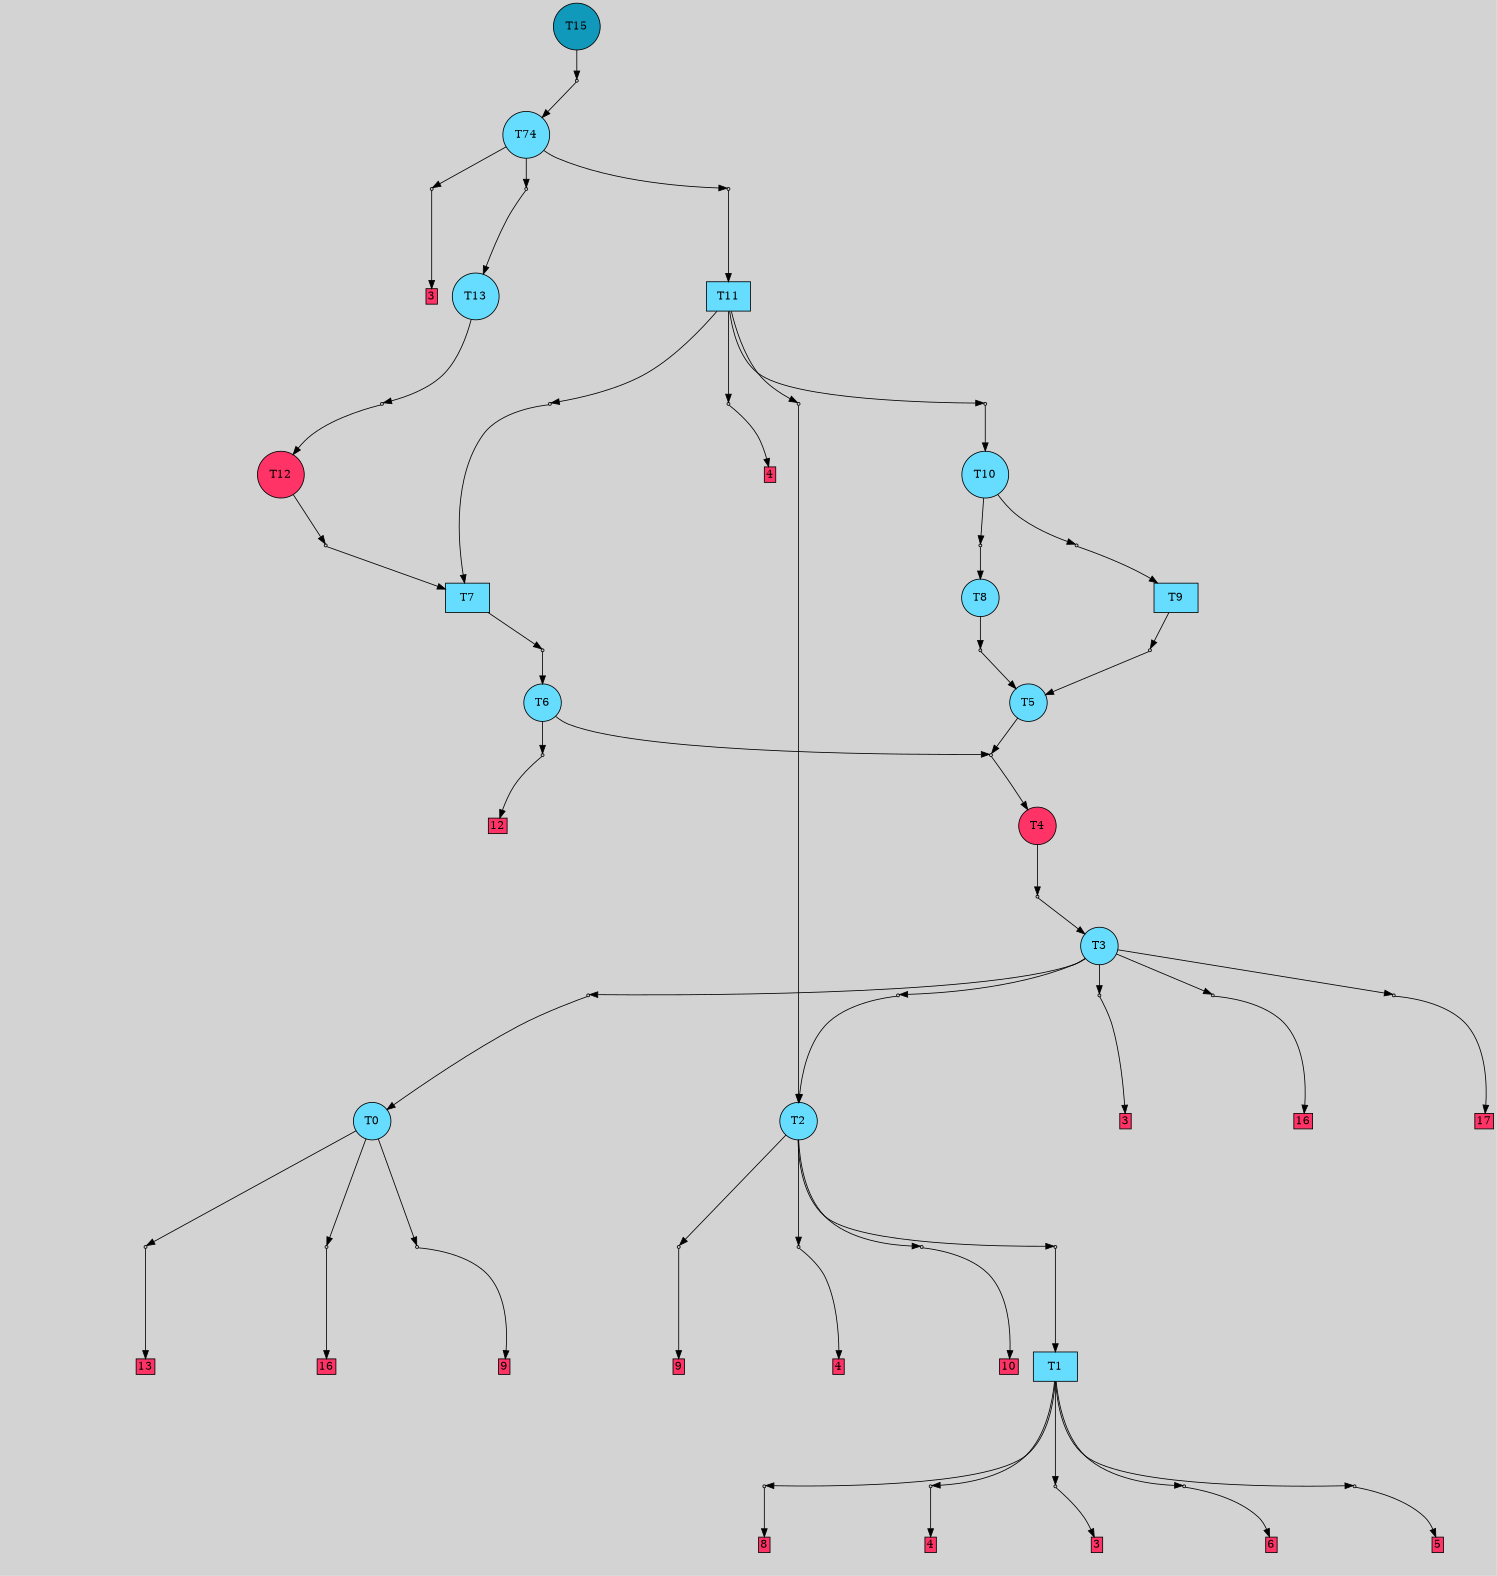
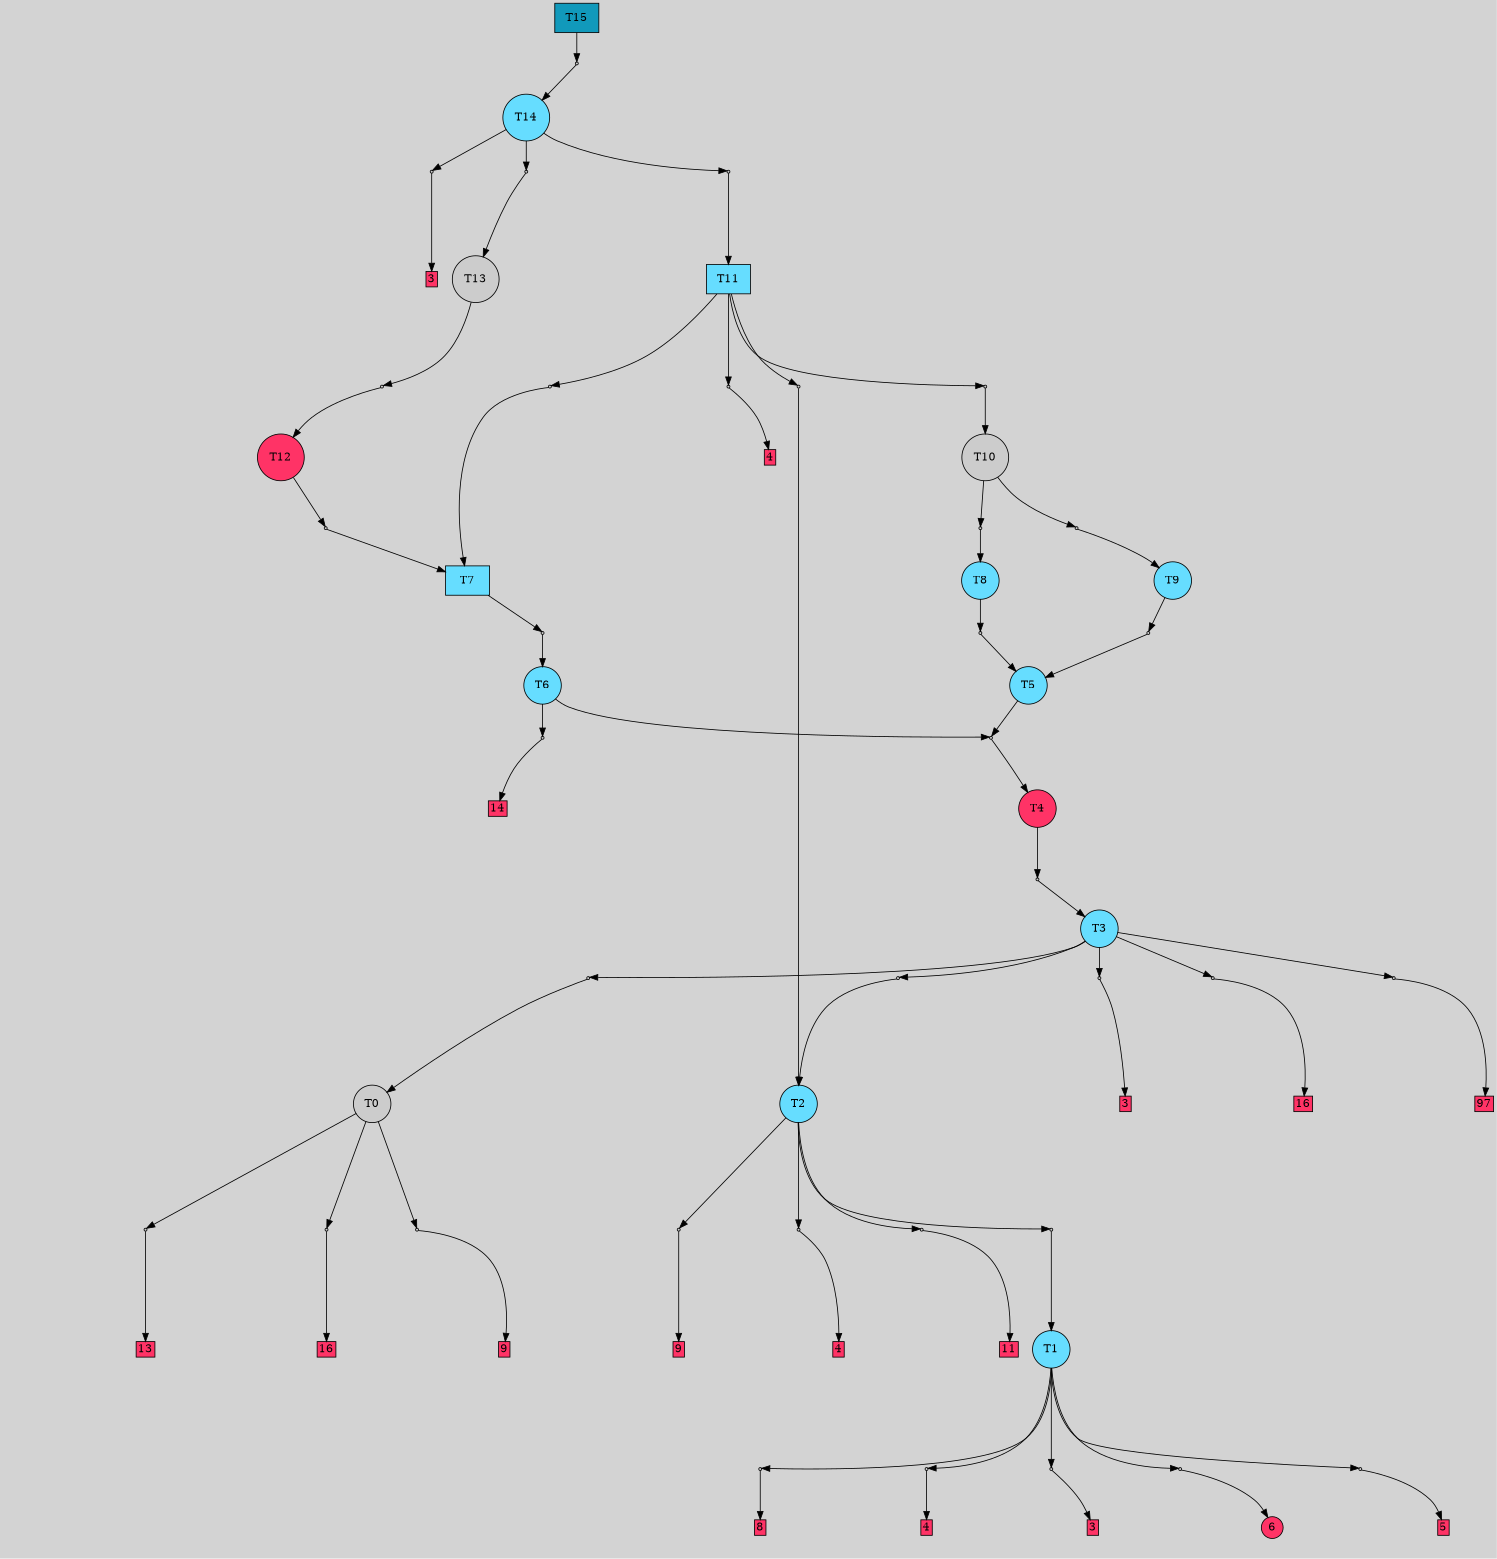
  digraph {
    bgcolor=lightgray
    node [shape=box style=filled]
-   T15 [fillcolor="#1199bb" shape=circle]
+   T15 [fillcolor="#1199bb"]
    P34 [fillcolor="#cccccc" shape=point]
-   T0 [fillcolor="#66ddff" shape=circle]
+   T0 [fillcolor="#cccccc" shape=circle]
    P0 [fillcolor="#cccccc" shape=point]
    P1 [fillcolor="#cccccc" shape=point]
    P2 [fillcolor="#cccccc" shape=point]
    n7 [label="5|7&1|307#1|662&#92;n2|4&1|239#0|103&#92;n4|2&0|1132#1|1163&#92;n7|2&0|890#0|492&#92;n0|0&1|457#0|1282&#92;n" style=invis]
    n8 [fillcolor="#ff3366" height=0 label=9 margin=0.03 width=0]
    n9 [label="6|7&1|526#1|971&#92;n4|0&0|935#1|431&#92;n" style=invis]
    n10 [fillcolor="#ff3366" height=0 label=13 margin=0.03 width=0]
    n11 [label="4|7&1|962#1|591&#92;n6|4&0|943#0|935&#92;n4|0&0|220#1|229&#92;n2|1&0|776#1|1288&#92;n4|5&1|198#0|617&#92;n2|2&1|749#1|810&#92;n4|7&1|552#1|1295&#92;n2|3&1|95#1|608&#92;n4|1&0|359#0|221&#92;n7|7&0|1303#0|312&#92;n1|6&0|911#0|603&#92;n1|0&0|842#0|65&#92;n4|0&0|1323#0|1176&#92;n2|0&0|870#0|456&#92;n" style=invis]
    n12 [fillcolor="#ff3366" height=0 label=16 margin=0.03 width=0]
-   T1 [fillcolor="#66ddff"]
+   T1 [fillcolor="#66ddff" shape=circle]
    P3 [fillcolor="#cccccc" shape=point]
    P4 [fillcolor="#cccccc" shape=point]
    P5 [fillcolor="#cccccc" shape=point]
    P6 [fillcolor="#cccccc" shape=point]
    P7 [fillcolor="#cccccc" shape=point]
    n19 [label="0|0&1|1178#1|647&#92;n" style=invis]
    n20 [fillcolor="#ff3366" height=0 label=8 margin=0.03 width=0]
    n21 [label="7|0&1|795#0|733&#92;n1|7&0|1200#1|309&#92;n7|5&1|207#0|40&#92;n3|0&0|501#0|239&#92;n" style=invis]
    n22 [fillcolor="#ff3366" height=0 label=4 margin=0.03 width=0]
    n23 [label="7|1&0|1020#1|702&#92;n3|0&1|933#0|1&#92;n" style=invis]
    n24 [fillcolor="#ff3366" height=0 label=3 margin=0.03 width=0]
    n25 [label="4|5&1|110#1|165&#92;n3|0&1|1122#0|1269&#92;n3|4&0|589#1|957&#92;n3|0&0|4#0|328&#92;n" style=invis]
-   n26 [fillcolor="#ff3366" height=0 label=6 margin=0.03 width=0]
+   n26 [fillcolor="#ff3366" height=0 label=6 margin=0.03 shape=circle width=0]
    n27 [label="2|3&1|343#1|929&#92;n6|2&0|315#0|827&#92;n0|0&1|637#0|1338&#92;n" style=invis]
    n28 [fillcolor="#ff3366" height=0 label=5 margin=0.03 width=0]
    T2 [fillcolor="#66ddff" shape=circle]
    P8 [fillcolor="#cccccc" shape=point]
    P9 [fillcolor="#cccccc" shape=point]
    P10 [fillcolor="#cccccc" shape=point]
    P11 [fillcolor="#cccccc" shape=point]
    n34 [label="1|0&1|112#1|712&#92;n" style=invis]
    n35 [fillcolor="#ff3366" height=0 label=4 margin=0.03 width=0]
    n36 [label="5|1&1|324#0|301&#92;n2|5&0|881#1|1048&#92;n4|0&0|589#0|608&#92;n" style=invis]
-   n37 [fillcolor="#ff3366" height=0 label=10 margin=0.03 width=0]
+   n37 [fillcolor="#ff3366" height=0 label=11 margin=0.03 width=0]
    n38 [label="1|0&1|998#1|1337&#92;n" style=invis]
    n39 [label="5|7&1|1250#0|415&#92;n2|4&1|239#0|103&#92;n5|2&0|1132#1|1163&#92;n7|2&0|890#0|492&#92;n0|0&1|457#0|1282&#92;n" style=invis]
    n40 [fillcolor="#ff3366" height=0 label=9 margin=0.03 width=0]
    T3 [fillcolor="#66ddff" shape=circle]
    P12 [fillcolor="#cccccc" shape=point]
    P13 [fillcolor="#cccccc" shape=point]
    P14 [fillcolor="#cccccc" shape=point]
    P15 [fillcolor="#cccccc" shape=point]
    P16 [fillcolor="#cccccc" shape=point]
    n47 [label="5|4&1|722#1|1054&#92;n4|5&0|1284#1|1106&#92;n1|0&1|513#0|1285&#92;n" style=invis]
-   n48 [fillcolor="#ff3366" height=0 label=17 margin=0.03 width=0]
+   n48 [fillcolor="#ff3366" height=0 label=97 margin=0.03 width=0]
    n49 [label="4|3&1|505#1|440&#92;n3|6&0|387#0|1243&#92;n4|5&1|552#0|678&#92;n2|0&0|627#1|1019&#92;n2|1&0|320#0|149&#92;n2|3&0|462#0|1041&#92;n1|0&1|1246#0|747&#92;n" style=invis]
    n50 [label="5|0&1|195#0|856&#92;n4|0&0|1232#0|184&#92;n2|1&0|1016#1|631&#92;n3|0&1|933#0|1&#92;n" style=invis]
    n51 [fillcolor="#ff3366" height=0 label=3 margin=0.03 width=0]
    n52 [label="7|7&1|730#1|939&#92;n4|2&1|750#1|1272&#92;n0|2&0|618#1|1042&#92;n4|4&1|870#1|1081&#92;n7|4&0|1276#1|34&#92;n5|0&0|682#0|282&#92;n4|5&0|959#0|348&#92;n1|6&1|1319#0|1016&#92;n3|0&1|449#0|741&#92;n1|0&0|566#0|704&#92;n" style=invis]
    n53 [label="0|2&1|111#1|668&#92;n4|7&1|1045#0|2&#92;n6|4&0|943#0|935&#92;n4|0&0|220#1|229&#92;n2|1&0|776#1|1288&#92;n4|5&1|198#0|617&#92;n2|2&1|749#1|810&#92;n4|7&1|552#1|1295&#92;n2|3&1|95#1|608&#92;n4|1&0|359#0|221&#92;n7|7&0|1303#0|312&#92;n1|6&0|911#0|603&#92;n1|0&0|842#0|65&#92;n4|0&0|1323#0|1176&#92;n2|0&0|870#0|456&#92;n" style=invis]
    n54 [fillcolor="#ff3366" height=0 label=16 margin=0.03 width=0]
    T4 [fillcolor="#ff3366" shape=circle]
    P17 [fillcolor="#cccccc" shape=point]
    n57 [label="3|1&1|912#0|1066&#92;n7|0&0|1217#1|1225&#92;n" style=invis]
    T5 [fillcolor="#66ddff" shape=circle]
    P18 [fillcolor="#cccccc" shape=point]
    n60 [label="3|6&1|642#0|692&#92;n1|3&0|934#1|744&#92;n1|0&0|411#1|569&#92;n" style=invis]
    T6 [fillcolor="#66ddff" shape=circle]
    P19 [fillcolor="#cccccc" shape=point]
    n63 [label="0|6&1|1016#1|1179&#92;n1|7&1|119#0|1214&#92;n2|0&0|727#1|859&#92;n6|3&1|16#0|483&#92;n0|4&0|1283#0|864&#92;n7|0&0|444#0|1027&#92;n" style=invis]
-   n64 [fillcolor="#ff3366" height=0 label=12 margin=0.03 width=0]
+   n64 [fillcolor="#ff3366" height=0 label=14 margin=0.03 width=0]
    T7 [fillcolor="#66ddff"]
    P20 [fillcolor="#cccccc" shape=point]
    n67 [label="3|3&1|25#0|693&#92;n7|4&1|539#1|781&#92;n1|0&0|1331#0|804&#92;n" style=invis]
    T8 [fillcolor="#66ddff" shape=circle]
    P21 [fillcolor="#cccccc" shape=point]
    n70 [label="3|3&1|25#0|693&#92;n7|4&1|539#1|781&#92;n1|0&0|1331#0|804&#92;n" style=invis]
-   T9 [fillcolor="#66ddff"]
+   T9 [fillcolor="#66ddff" shape=circle]
    P22 [fillcolor="#cccccc" shape=point]
    n73 [label="3|3&1|25#0|693&#92;n1|0&0|1331#0|804&#92;n" style=invis]
-   T10 [fillcolor="#66ddff" shape=circle]
+   T10 [fillcolor="#cccccc" shape=circle]
    P23 [fillcolor="#cccccc" shape=point]
    P24 [fillcolor="#cccccc" shape=point]
    n77 [label="6|5&0|1040#1|909&#92;n4|0&0|445#0|1234&#92;n" style=invis]
    n78 [label="7|4&1|162#0|434&#92;n7|1&0|1108#0|936&#92;n4|0&0|1185#1|504&#92;n" style=invis]
    T11 [fillcolor="#66ddff"]
    P25 [fillcolor="#cccccc" shape=point]
    P26 [fillcolor="#cccccc" shape=point]
    P27 [fillcolor="#cccccc" shape=point]
    P28 [fillcolor="#cccccc" shape=point]
    n84 [label="2|7&1|308#1|295&#92;n6|2&0|183#0|981&#92;n3|0&1|248#0|762&#92;n" style=invis]
    n85 [label="6|2&1|365#0|595&#92;n3|0&1|621#0|170&#92;n" style=invis]
    n86 [label="1|1&1|920#1|838&#92;n1|7&1|1218#1|626&#92;n1|5&0|999#0|1337&#92;n1|5&1|1091#0|389&#92;n1|3&0|221#1|623&#92;n7|0&0|43#0|988&#92;n" style=invis]
    n87 [fillcolor="#ff3366" height=0 label=4 margin=0.03 width=0]
    n88 [label="2|3&1|343#1|486&#92;n6|2&0|315#0|827&#92;n6|6&0|394#0|202&#92;n5|5&1|275#1|469&#92;n2|4&0|837#0|766&#92;n1|0&1|536#0|1060&#92;n" style=invis]
    T12 [fillcolor="#ff3366" shape=circle]
    P29 [fillcolor="#cccccc" shape=point]
    n91 [label="6|2&1|365#0|595&#92;n3|0&1|621#0|170&#92;n" style=invis]
-   T13 [fillcolor="#66ddff" shape=circle]
+   T13 [fillcolor="#cccccc" shape=circle]
    P30 [fillcolor="#cccccc" shape=point]
    n94 [label="2|4&1|593#0|523&#92;n3|7&1|358#0|972&#92;n7|7&0|167#1|1034&#92;n2|3&1|95#1|608&#92;n1|6&0|911#0|603&#92;n1|0&0|643#0|62&#92;n" style=invis]
-   T14 [fillcolor="#66ddff" shape=circle label=T74]
+   T14 [fillcolor="#66ddff" shape=circle]
    P31 [fillcolor="#cccccc" shape=point]
    P32 [fillcolor="#cccccc" shape=point]
    P33 [fillcolor="#cccccc" shape=point]
    n99 [label="4|0&1|1169#1|1215&#92;n1|6&0|322#1|285&#92;n1|1&0|1030#0|304&#92;n3|6&0|328#0|1231&#92;n7|4&1|866#0|1234&#92;n1|7&1|119#0|1214&#92;n2|4&0|1324#0|233&#92;n2|5&0|391#0|1326&#92;n2|0&0|213#0|1228&#92;n" style=invis]
    n100 [fillcolor="#ff3366" height=0 label=3 margin=0.03 width=0]
    n101 [label="6|6&1|1148#0|818&#92;n0|3&1|933#1|896&#92;n1|5&0|950#1|1279&#92;n6|5&0|197#1|1281&#92;n2|4&1|460#0|867&#92;n7|4&0|180#1|441&#92;n3|2&0|316#1|1099&#92;n7|4&0|589#1|578&#92;n0|6&0|420#0|402&#92;n6|1&0|694#0|1230&#92;n0|3&1|792#0|513&#92;n6|0&0|499#0|111&#92;n" style=invis]
    n102 [label="6|3&1|693#0|71&#92;n2|4&1|593#0|523&#92;n3|7&1|358#0|972&#92;n7|7&0|167#1|1034&#92;n2|3&1|95#1|608&#92;n1|6&0|911#0|603&#92;n7|3&0|867#1|1290&#92;n1|0&0|643#0|62&#92;n" style=invis]
    n103 [label="5|0&0|570#1|78&#92;n3|4&0|1312#0|437&#92;n1|0&1|12#0|324&#92;n" style=invis]
    subgraph sub_1 {
      rank=same
      T15
    }
    T15 -> P34
    P34 -> T14
    P34 -> n103 [style=invis]
    T0 -> P0
    T0 -> P1
    T0 -> P2
    P0 -> n7 [style=invis]
    P0 -> n8
    P1 -> n9 [style=invis]
    P1 -> n10
    P2 -> n11 [style=invis]
    P2 -> n12
    T1 -> P3
    T1 -> P4
    T1 -> P5
    T1 -> P6
    T1 -> P7
    P3 -> n19 [style=invis]
    P3 -> n20
    P4 -> n21 [style=invis]
    P4 -> n22
    P5 -> n23 [style=invis]
    P5 -> n24
    P6 -> n25 [style=invis]
    P6 -> n26
    P7 -> n27 [style=invis]
    P7 -> n28
    T2 -> P8
    T2 -> P9
    T2 -> P10
    T2 -> P11
    P8 -> n34 [style=invis]
    P8 -> n35
    P9 -> n36 [style=invis]
    P9 -> n37
    P10 -> T1
    P10 -> n38 [style=invis]
    P11 -> n39 [style=invis]
    P11 -> n40
    T3 -> P12
    T3 -> P13
    T3 -> P14
    T3 -> P15
    T3 -> P16
    P12 -> n47 [style=invis]
    P12 -> n48
    P13 -> T0
    P13 -> n49 [style=invis]
    P14 -> n50 [style=invis]
    P14 -> n51
    P15 -> T2
    P15 -> n52 [style=invis]
    P16 -> n53 [style=invis]
    P16 -> n54
    T4 -> P17
    P17 -> T3
    P17 -> n57 [style=invis]
    T5 -> P18
    P18 -> T4
    P18 -> n60 [style=invis]
    T6 -> P18
    T6 -> P19
    P19 -> n63 [style=invis]
    P19 -> n64
    T7 -> P20
    P20 -> T6
    P20 -> n67 [style=invis]
    T8 -> P21
    P21 -> T5
    P21 -> n70 [style=invis]
    T9 -> P22
    P22 -> T5
    P22 -> n73 [style=invis]
    T10 -> P23
    T10 -> P24
    P23 -> T9
    P23 -> n77 [style=invis]
    P24 -> T8
    P24 -> n78 [style=invis]
    T11 -> P25
    T11 -> P26
    T11 -> P27
    T11 -> P28
    P25 -> T10
    P25 -> n84 [style=invis]
    P26 -> T7
    P26 -> n85 [style=invis]
    P27 -> n86 [style=invis]
    P27 -> n87
    P28 -> T2
    P28 -> n88 [style=invis]
    T12 -> P29
    P29 -> T7
    P29 -> n91 [style=invis]
    T13 -> P30
    P30 -> T12
    P30 -> n94 [style=invis]
    T14 -> P31
    T14 -> P32
    T14 -> P33
    P31 -> n99 [style=invis]
    P31 -> n100
    P32 -> T13
    P32 -> n101 [style=invis]
    P33 -> T11
    P33 -> n102 [style=invis]
  }
